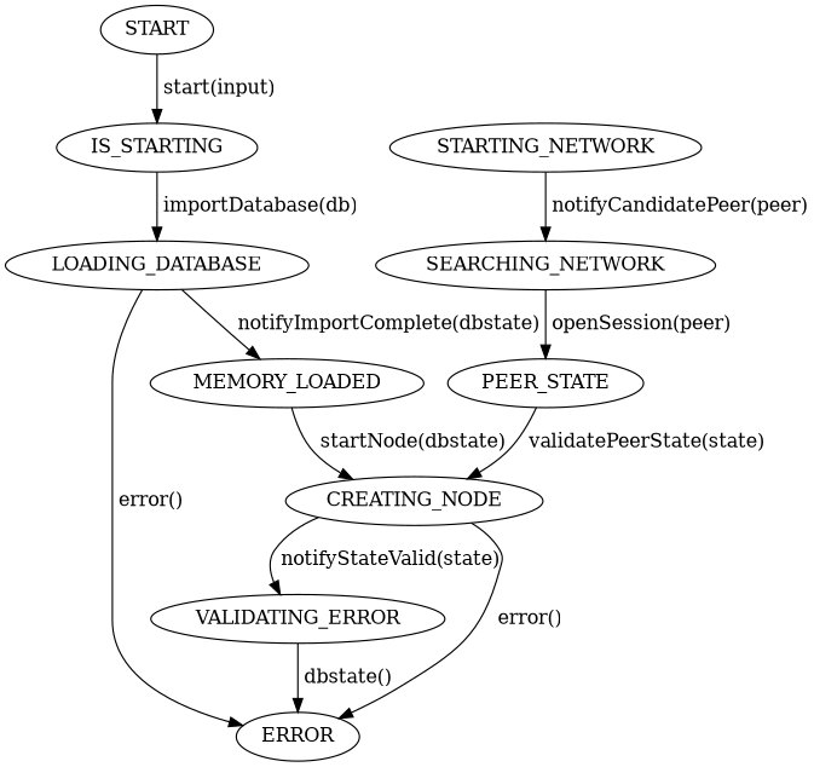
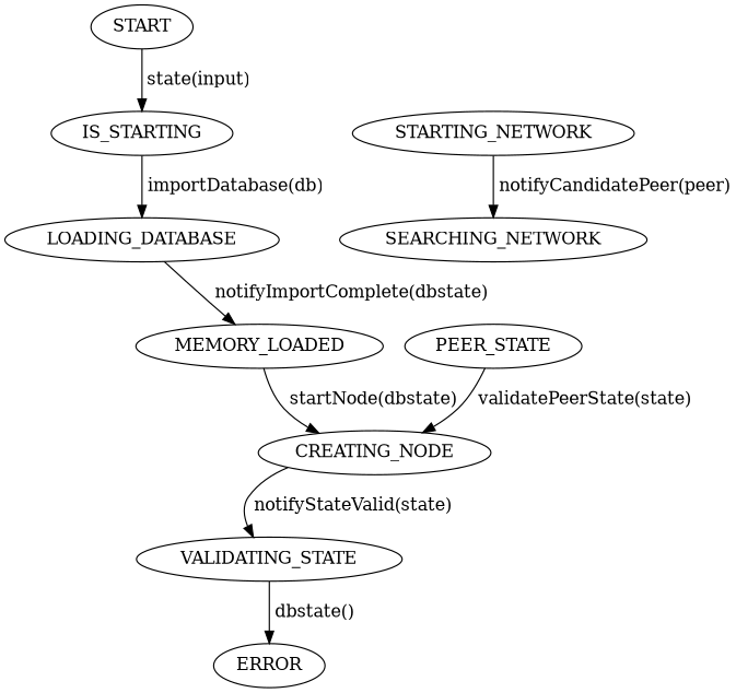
  digraph {
    START
    IS_STARTING
    LOADING_DATABASE
    MEMORY_LOADED
    ERROR
    CREATING_NODE
-   VALIDATING_STATE [label=VALIDATING_ERROR]
+   VALIDATING_STATE
    STARTING_NETWORK
    SEARCHING_NETWORK
    PEER_STATE
-   START -> IS_STARTING [label=" start(input)"]
+   START -> IS_STARTING [label=" state(input)"]
    IS_STARTING -> LOADING_DATABASE [label=" importDatabase(db)"]
    LOADING_DATABASE -> MEMORY_LOADED [label=" notifyImportComplete(dbstate)"]
-   LOADING_DATABASE -> ERROR [label=" error()"]
    MEMORY_LOADED -> CREATING_NODE [label=" startNode(dbstate)"]
-   CREATING_NODE -> ERROR [label=" error()"]
    CREATING_NODE -> VALIDATING_STATE [label=" notifyStateValid(state)"]
    VALIDATING_STATE -> ERROR [label=" dbstate()"]
    STARTING_NETWORK -> SEARCHING_NETWORK [label=" notifyCandidatePeer(peer)"]
-   SEARCHING_NETWORK -> PEER_STATE [label=" openSession(peer)"]
    PEER_STATE -> CREATING_NODE [label=" validatePeerState(state)"]
  }
